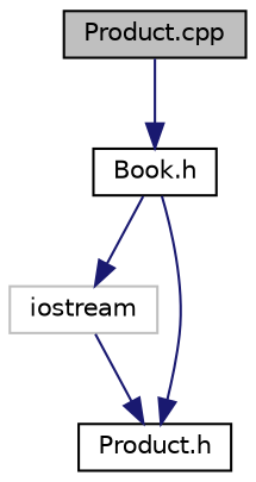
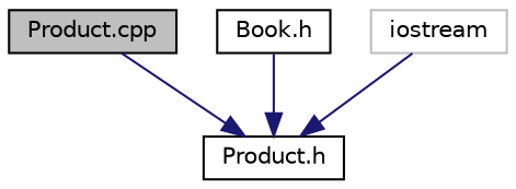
  digraph {
    node [color=black fillcolor=white fontname=Helvetica fontsize=10 shape=record style=filled]
    edge [color=midnightblue fontname=Helvetica fontsize=10 labelfontname=Helvetica labelfontsize=10 style=solid]
    n1 [fillcolor=grey75 fontcolor=black height=0.2 label="Product.cpp" width=0.4]
    n2 [height=0.2 label="Book.h" width=0.4]
    n3 [color=grey75 height=0.2 label=iostream width=0.4]
    n4 [height=0.2 label="Product.h" width=0.4]
-   n1 -> n2
-   n2 -> n3
+   n1 -> n4
    n2 -> n4
    n3 -> n4
  }
